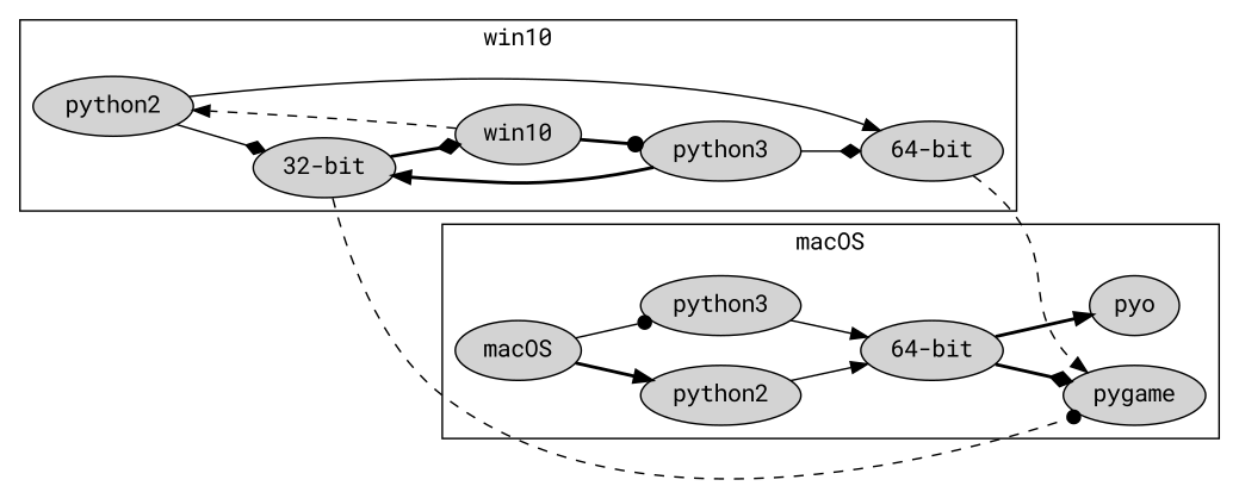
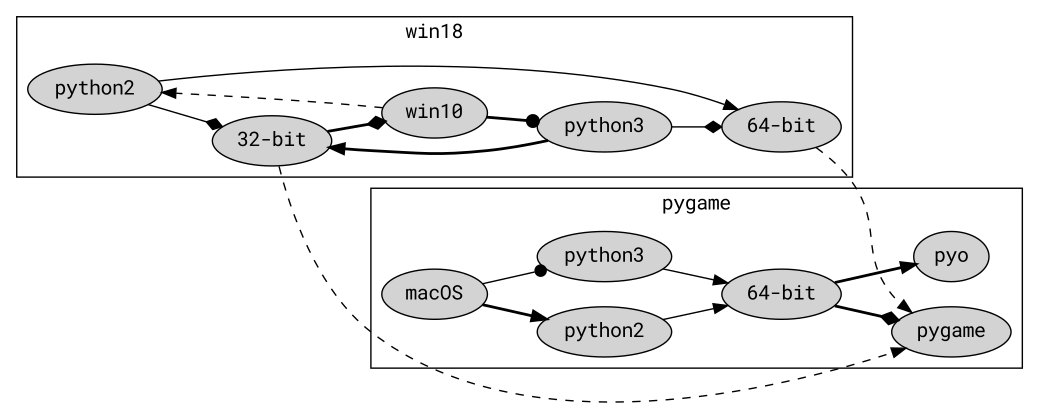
  digraph {
    fontname="Roboto Mono"
    rankdir=LR
    node [fontname="Roboto Mono" style=filled]
    edge [arrowhead=normal fontname="Roboto Mono" style=solid]
    n1 [label=python2]
    macOS
    n3 [label=python3]
    n4 [label="64-bit"]
    pyo
    pygame
    n7 [label=python2]
    win10
    n9 [label=python3]
    n10 [label="32-bit"]
    n11 [label="64-bit"]
    subgraph cluster_1 {
-     label=macOS
+     label=pygame
      n1
      macOS
      n3
      n4
      pyo
      pygame
    }
    subgraph cluster_2 {
      label="audio libraries"
    }
    subgraph cluster_3 {
-     label=win10
+     label=win18
      n7
      win10
      n9
      n10
      n11
    }
    n1 -> n4
    macOS -> n1 [style=bold]
    macOS -> n3 [arrowhead=dot]
    n3 -> n4
    n4 -> pyo [style=bold]
    n4 -> pygame [arrowhead=diamond style=bold]
    n7 -> n10 [arrowhead=diamond]
    n7 -> n11
    win10 -> n7 [style=dashed]
    win10 -> n9 [arrowhead=dot style=bold]
    n9 -> n10 [style=bold]
    n9 -> n11 [arrowhead=diamond]
-   n10 -> pygame [arrowhead=dot style=dashed]
+   n10 -> pygame [style=dashed]
    n10 -> win10 [arrowhead=diamond style=bold]
    n11 -> pygame [style=dashed]
  }
